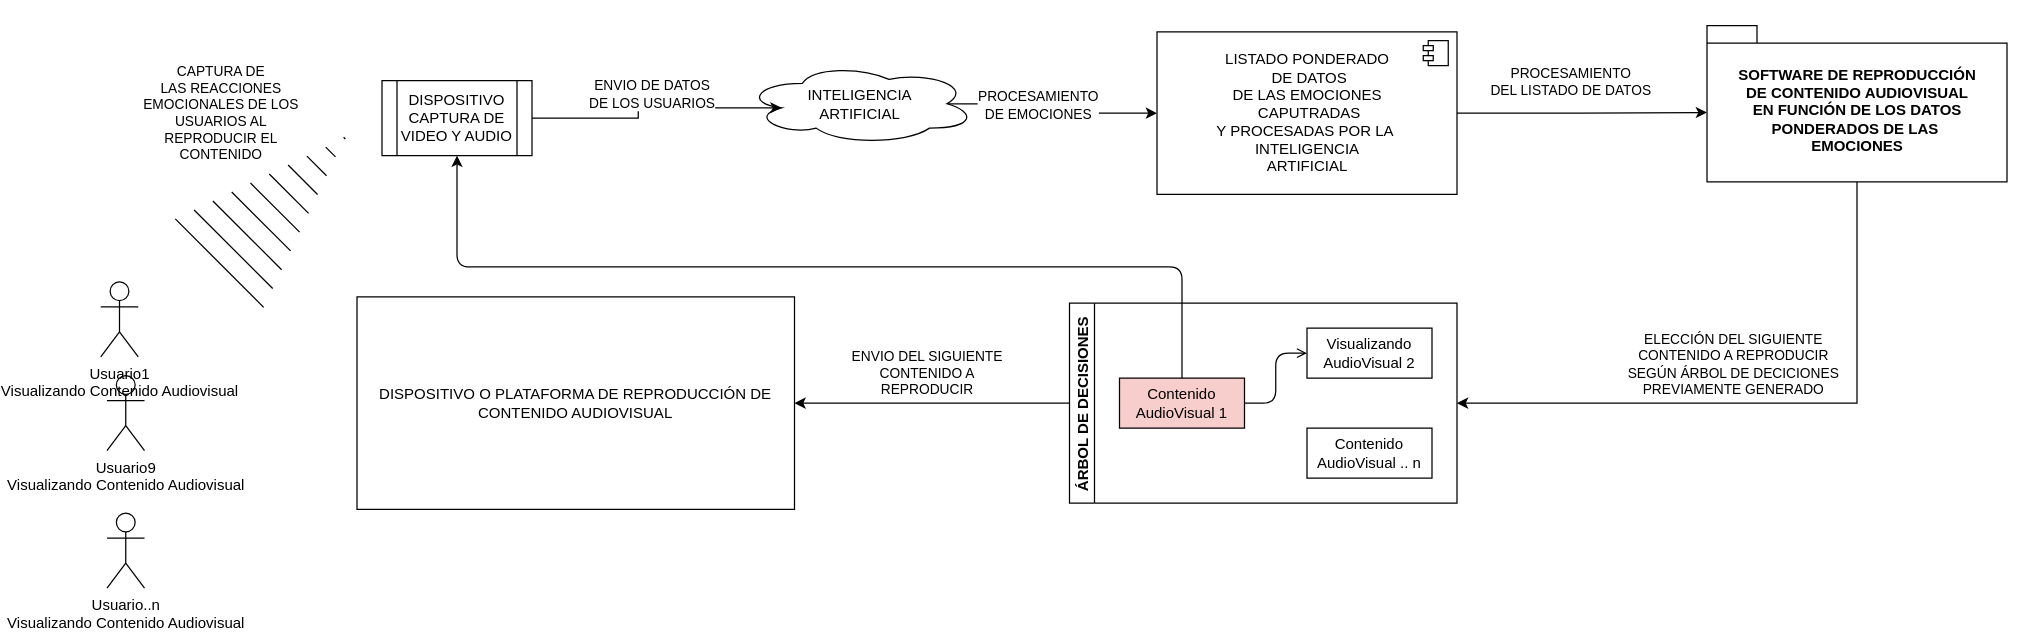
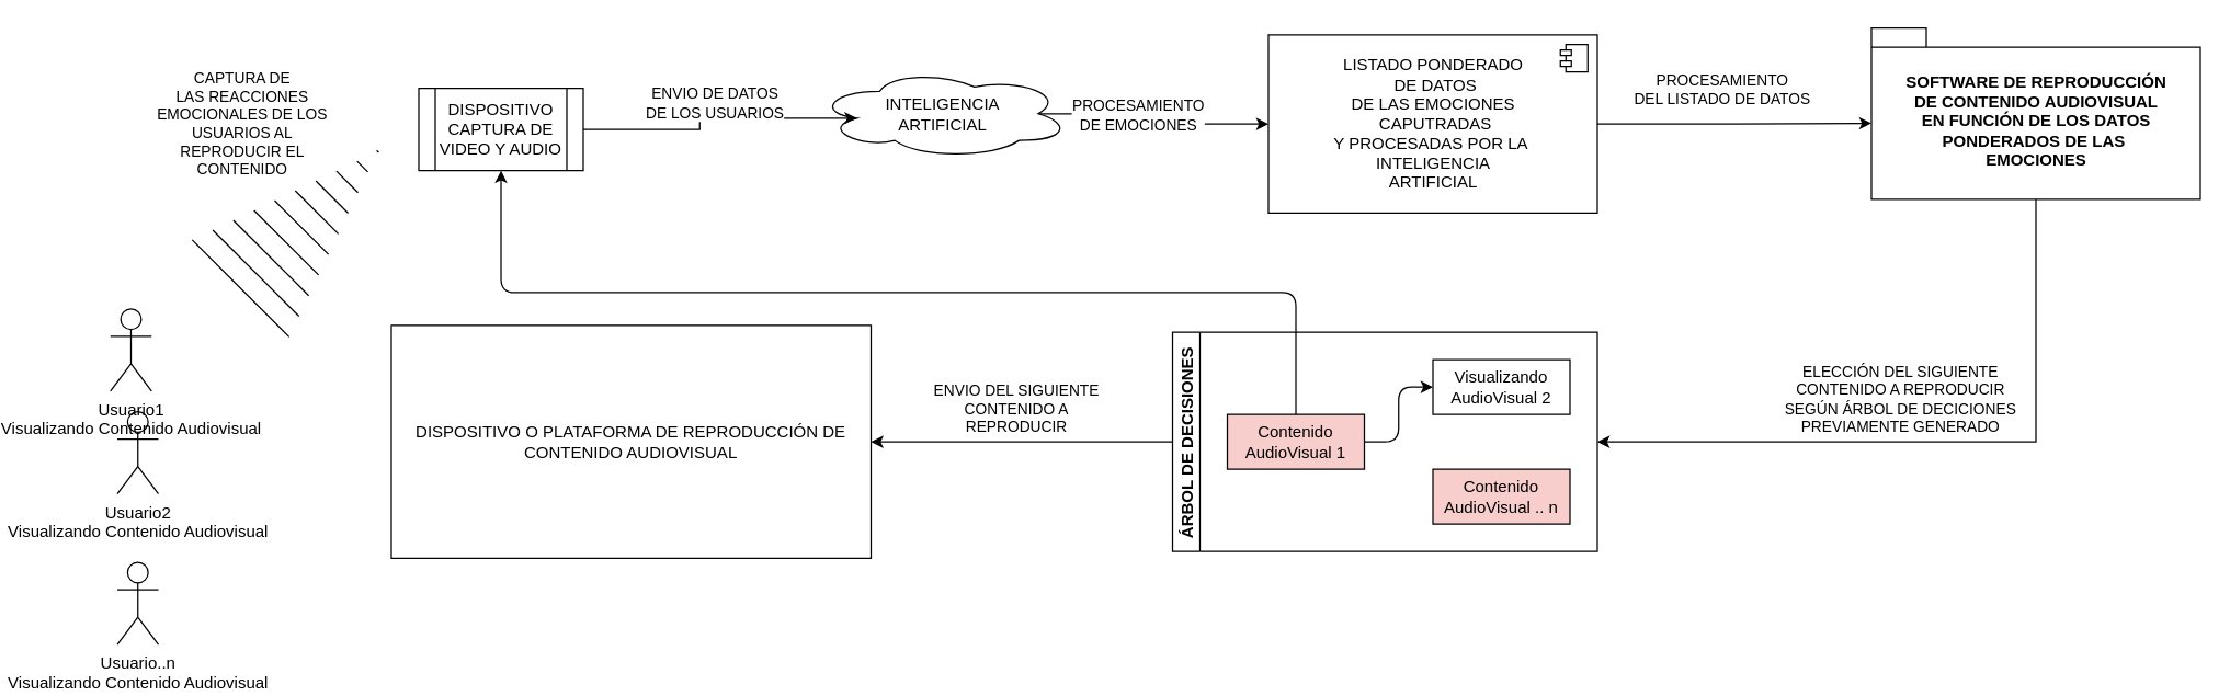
  <mxCell id="0" />
  <mxCell id="1" parent="0" />
- <mxCell id="2" value="Usuario9&lt;br&gt;Visualizando Contenido Audiovisual" style="shape=umlActor;verticalLabelPosition=bottom;verticalAlign=top;html=1;outlineConnect=0;" parent="1" vertex="1"><mxGeometry x="25" y="300" width="30" height="60" as="geometry" /></mxCell>
+ <mxCell id="2" value="Usuario2&lt;br&gt;Visualizando Contenido Audiovisual" style="shape=umlActor;verticalLabelPosition=bottom;verticalAlign=top;html=1;outlineConnect=0;" parent="1" vertex="1"><mxGeometry x="25" y="300" width="30" height="60" as="geometry" /></mxCell>
  <mxCell id="3" value="DISPOSITIVO O PLATAFORMA DE REPRODUCCIÓN DE CONTENIDO AUDIOVISUAL" style="rounded=0;whiteSpace=wrap;html=1;" parent="1" vertex="1"><mxGeometry x="225" y="237" width="350" height="170" as="geometry" /></mxCell>
  <mxCell id="4" style="edgeStyle=orthogonalEdgeStyle;rounded=0;orthogonalLoop=1;jettySize=auto;html=1;exitX=0.875;exitY=0.5;exitDx=0;exitDy=0;exitPerimeter=0;" parent="1" source="6" target="16" edge="1"><mxGeometry relative="1" as="geometry" /></mxCell>
  <mxCell id="5" value="PROCESAMIENTO&lt;br&gt;DE EMOCIONES" style="edgeLabel;html=1;align=center;verticalAlign=middle;resizable=0;points=[];" parent="4" vertex="1" connectable="0"><mxGeometry x="-0.172" y="-1" relative="1" as="geometry"><mxPoint as="offset" /></mxGeometry></mxCell>
  <mxCell id="6" value="INTELIGENCIA&lt;br&gt;ARTIFICIAL" style="ellipse;shape=cloud;whiteSpace=wrap;html=1;" parent="1" vertex="1"><mxGeometry x="535" y="50" width="185" height="65" as="geometry" /></mxCell>
  <mxCell id="7" value="" style="shape=mxgraph.arrows2.wedgeArrowDashed2;html=1;bendable=0;startWidth=50;stepSize=15;rounded=0;" parent="1" edge="1"><mxGeometry width="100" height="100" relative="1" as="geometry"><mxPoint x="115" y="210" as="sourcePoint" /><mxPoint x="215" y="110" as="targetPoint" /></mxGeometry></mxCell>
  <mxCell id="8" value="CAPTURA DE&lt;br&gt;LAS REACCIONES&lt;br&gt;EMOCIONALES DE LOS&lt;br&gt;USUARIOS AL&lt;br&gt;REPRODUCIR EL&lt;br&gt;CONTENIDO" style="edgeLabel;html=1;align=center;verticalAlign=middle;resizable=0;points=[];" parent="7" vertex="1" connectable="0"><mxGeometry x="0.15" y="-4" relative="1" as="geometry"><mxPoint x="-60" y="-66" as="offset" /></mxGeometry></mxCell>
  <mxCell id="9" value="Usuario1&lt;br&gt;Visualizando Contenido Audiovisual" style="shape=umlActor;verticalLabelPosition=bottom;verticalAlign=top;html=1;outlineConnect=0;" parent="1" vertex="1"><mxGeometry x="20" y="225" width="30" height="60" as="geometry" /></mxCell>
  <mxCell id="10" value="Usuario..n&lt;br&gt;Visualizando Contenido Audiovisual" style="shape=umlActor;verticalLabelPosition=bottom;verticalAlign=top;html=1;outlineConnect=0;" parent="1" vertex="1"><mxGeometry x="25" y="410" width="30" height="60" as="geometry" /></mxCell>
  <mxCell id="11" style="edgeStyle=orthogonalEdgeStyle;rounded=0;orthogonalLoop=1;jettySize=auto;html=1;exitX=1;exitY=0.5;exitDx=0;exitDy=0;entryX=0.16;entryY=0.55;entryDx=0;entryDy=0;entryPerimeter=0;" parent="1" source="13" target="6" edge="1"><mxGeometry relative="1" as="geometry" /></mxCell>
  <mxCell id="12" value="ENVIO DE DATOS &lt;br&gt;DE LOS USUARIOS" style="edgeLabel;html=1;align=center;verticalAlign=middle;resizable=0;points=[];" parent="11" vertex="1" connectable="0"><mxGeometry x="-0.242" y="3" relative="1" as="geometry"><mxPoint x="16" y="-17" as="offset" /></mxGeometry></mxCell>
  <mxCell id="13" value="DISPOSITIVO&lt;br&gt;CAPTURA DE VIDEO Y AUDIO" style="shape=process;whiteSpace=wrap;html=1;backgroundOutline=1;" parent="1" vertex="1"><mxGeometry x="245" y="64" width="120" height="60" as="geometry" /></mxCell>
  <mxCell id="14" style="edgeStyle=orthogonalEdgeStyle;rounded=0;orthogonalLoop=1;jettySize=auto;html=1;entryX=0;entryY=0;entryDx=0;entryDy=69.5;entryPerimeter=0;" parent="1" source="16" target="22" edge="1"><mxGeometry relative="1" as="geometry" /></mxCell>
  <mxCell id="15" value="PROCESAMIENTO&lt;br&gt;DEL LISTADO DE DATOS" style="edgeLabel;html=1;align=center;verticalAlign=middle;resizable=0;points=[];" parent="14" vertex="1" connectable="0"><mxGeometry x="-0.378" y="-1" relative="1" as="geometry"><mxPoint x="28" y="-27" as="offset" /></mxGeometry></mxCell>
  <mxCell id="16" value="LISTADO PONDERADO&lt;br style=&quot;border-color: var(--border-color);&quot;&gt;&amp;nbsp;DE DATOS &lt;br&gt;DE LAS EMOCIONES&lt;br&gt;&amp;nbsp;CAPUTRADAS&lt;br&gt;Y PROCESADAS POR LA&amp;nbsp;&lt;br&gt;INTELIGENCIA&lt;br&gt;ARTIFICIAL" style="html=1;dropTarget=0;" parent="1" vertex="1"><mxGeometry x="865" y="25" width="240" height="130" as="geometry" /></mxCell>
  <mxCell id="17" value="" style="shape=module;jettyWidth=8;jettyHeight=4;" parent="16" vertex="1"><mxGeometry x="1" width="20" height="20" relative="1" as="geometry"><mxPoint x="-27" y="7" as="offset" /></mxGeometry></mxCell>
  <mxCell id="18" style="edgeStyle=orthogonalEdgeStyle;rounded=0;orthogonalLoop=1;jettySize=auto;html=1;exitX=0;exitY=0.5;exitDx=0;exitDy=0;" parent="1" source="23" target="3" edge="1"><mxGeometry relative="1" as="geometry"><mxPoint x="935" y="322" as="sourcePoint" /></mxGeometry></mxCell>
  <mxCell id="19" value="ENVIO DEL SIGUIENTE&lt;br&gt;CONTENIDO A&lt;br&gt;REPRODUCIR" style="edgeLabel;html=1;align=center;verticalAlign=middle;resizable=0;points=[];" parent="18" vertex="1" connectable="0"><mxGeometry x="0.313" y="1" relative="1" as="geometry"><mxPoint x="29" y="-26" as="offset" /></mxGeometry></mxCell>
  <mxCell id="20" style="edgeStyle=orthogonalEdgeStyle;rounded=0;orthogonalLoop=1;jettySize=auto;html=1;exitX=0.5;exitY=1;exitDx=0;exitDy=0;exitPerimeter=0;entryX=1;entryY=0.5;entryDx=0;entryDy=0;" parent="1" source="22" target="23" edge="1"><mxGeometry relative="1" as="geometry"><mxPoint x="1425" y="290" as="targetPoint" /></mxGeometry></mxCell>
  <mxCell id="21" value="ELECCIÓN DEL SIGUIENTE&lt;br&gt;CONTENIDO A REPRODUCIR&lt;br&gt;SEGÚN ÁRBOL DE DECICIONES&lt;br&gt;PREVIAMENTE GENERADO" style="edgeLabel;html=1;align=center;verticalAlign=middle;resizable=0;points=[];" parent="20" vertex="1" connectable="0"><mxGeometry x="-0.183" y="3" relative="1" as="geometry"><mxPoint x="-74" y="-35" as="offset" /></mxGeometry></mxCell>
  <mxCell id="22" value="SOFTWARE DE REPRODUCCIÓN&lt;br&gt;DE CONTENIDO AUDIOVISUAL&lt;br&gt;EN FUNCIÓN DE LOS DATOS&lt;br&gt;PONDERADOS DE LAS&amp;nbsp;&lt;br&gt;EMOCIONES" style="shape=folder;fontStyle=1;spacingTop=10;tabWidth=40;tabHeight=14;tabPosition=left;html=1;" parent="1" vertex="1"><mxGeometry x="1305" y="20" width="240" height="125" as="geometry" /></mxCell>
  <mxCell id="23" value="ÁRBOL DE DECISIONES" style="swimlane;startSize=20;horizontal=0;childLayout=treeLayout;horizontalTree=1;resizable=0;containerType=tree;fontSize=12;" parent="1" vertex="1"><mxGeometry x="795" y="242" width="310" height="160" as="geometry" /></mxCell>
  <mxCell id="24" value="Contenido&lt;br style=&quot;border-color: var(--border-color);&quot;&gt;AudioVisual 1" style="whiteSpace=wrap;html=1;fillColor=#f8cecc;" parent="23" vertex="1"><mxGeometry x="40" y="60" width="100" height="40" as="geometry" /></mxCell>
  <mxCell id="25" value="Visualizando&lt;br style=&quot;border-color: var(--border-color);&quot;&gt;AudioVisual 2" style="whiteSpace=wrap;html=1;" parent="23" vertex="1"><mxGeometry x="190" y="20" width="100" height="40" as="geometry" /></mxCell>
- <mxCell id="26" value="" style="edgeStyle=elbowEdgeStyle;elbow=vertical;html=1;rounded=1;curved=0;sourcePerimeterSpacing=0;targetPerimeterSpacing=0;startSize=6;endSize=6;endArrow=open;" parent="23" source="24" target="25" edge="1"><mxGeometry relative="1" as="geometry" /></mxCell>
- <mxCell id="27" value="Contenido&lt;br style=&quot;border-color: var(--border-color);&quot;&gt;AudioVisual .. n" style="whiteSpace=wrap;html=1;" parent="23" vertex="1"><mxGeometry x="190" y="100" width="100" height="40" as="geometry" /></mxCell>
+ <mxCell id="26" value="" style="edgeStyle=elbowEdgeStyle;elbow=vertical;html=1;rounded=1;curved=0;sourcePerimeterSpacing=0;targetPerimeterSpacing=0;startSize=6;endSize=6;" parent="23" source="24" target="25" edge="1"><mxGeometry relative="1" as="geometry" /></mxCell>
+ <mxCell id="27" value="Contenido&lt;br style=&quot;border-color: var(--border-color);&quot;&gt;AudioVisual .. n" style="whiteSpace=wrap;html=1;fillColor=#f8cecc;" parent="23" vertex="1"><mxGeometry x="190" y="100" width="100" height="40" as="geometry" /></mxCell>
  <mxCell id="28" value="" style="edgeStyle=elbowEdgeStyle;elbow=vertical;html=1;rounded=1;curved=0;sourcePerimeterSpacing=0;targetPerimeterSpacing=0;startSize=6;endSize=6;" parent="23" source="24" target="13" edge="1"><mxGeometry relative="1" as="geometry" /></mxCell>
